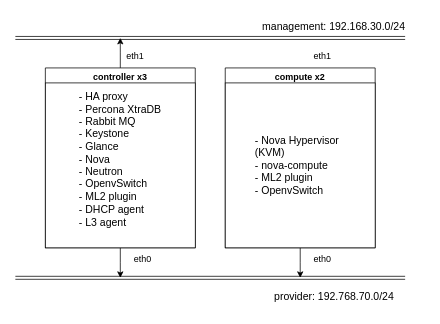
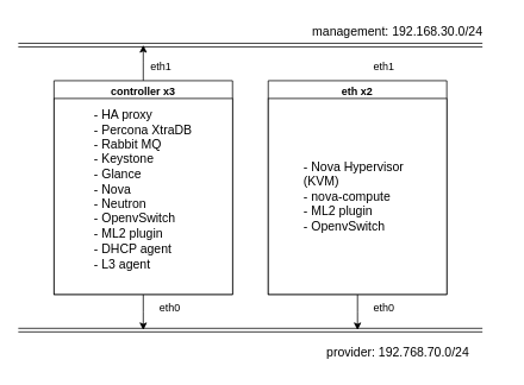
  <mxCell id="0" />
  <mxCell id="1" parent="0" />
  <mxCell id="2" value="" style="shape=link;html=1;rounded=0;" edge="1" parent="1"><mxGeometry width="100" relative="1" as="geometry"><mxPoint x="20" y="50" as="sourcePoint" /><mxPoint x="540" y="50" as="targetPoint" /></mxGeometry></mxCell>
  <mxCell id="3" value="" style="shape=link;html=1;rounded=0;" edge="1" parent="1"><mxGeometry width="100" relative="1" as="geometry"><mxPoint x="20" y="370" as="sourcePoint" /><mxPoint x="540" y="370" as="targetPoint" /></mxGeometry></mxCell>
  <mxCell id="4" style="edgeStyle=orthogonalEdgeStyle;rounded=0;orthogonalLoop=1;jettySize=auto;html=1;" edge="1" parent="1" source="6"><mxGeometry relative="1" as="geometry"><mxPoint x="160" y="50" as="targetPoint" /></mxGeometry></mxCell>
  <mxCell id="5" style="edgeStyle=orthogonalEdgeStyle;rounded=0;orthogonalLoop=1;jettySize=auto;html=1;" edge="1" parent="1" source="6"><mxGeometry relative="1" as="geometry"><mxPoint x="160" y="370" as="targetPoint" /></mxGeometry></mxCell>
  <mxCell id="6" value="controller x3" style="swimlane;" vertex="1" parent="1"><mxGeometry x="60" y="90" width="200" height="240" as="geometry" /></mxCell>
  <mxCell id="7" value="&lt;div style=&quot;text-align: left ; font-size: 14px&quot;&gt;&lt;font style=&quot;font-size: 14px&quot;&gt;- HA proxy&lt;/font&gt;&lt;/div&gt;&lt;div style=&quot;text-align: left ; font-size: 14px&quot;&gt;&lt;span&gt;&lt;font style=&quot;font-size: 14px&quot;&gt;- Percona XtraDB&lt;/font&gt;&lt;/span&gt;&lt;/div&gt;&lt;div style=&quot;text-align: left ; font-size: 14px&quot;&gt;&lt;span&gt;&lt;font style=&quot;font-size: 14px&quot;&gt;- Rabbit MQ&lt;/font&gt;&lt;/span&gt;&lt;/div&gt;&lt;div style=&quot;text-align: left ; font-size: 14px&quot;&gt;&lt;span&gt;&lt;font style=&quot;font-size: 14px&quot;&gt;- Keystone&lt;/font&gt;&lt;/span&gt;&lt;/div&gt;&lt;div style=&quot;text-align: left ; font-size: 14px&quot;&gt;&lt;span&gt;&lt;font style=&quot;font-size: 14px&quot;&gt;- Glance&lt;/font&gt;&lt;/span&gt;&lt;/div&gt;&lt;div style=&quot;text-align: left ; font-size: 14px&quot;&gt;&lt;span&gt;&lt;font style=&quot;font-size: 14px&quot;&gt;- Nova&lt;/font&gt;&lt;/span&gt;&lt;/div&gt;&lt;div style=&quot;text-align: left ; font-size: 14px&quot;&gt;&lt;span&gt;&lt;font style=&quot;font-size: 14px&quot;&gt;- Neutron&lt;/font&gt;&lt;/span&gt;&lt;/div&gt;&lt;div style=&quot;text-align: left ; font-size: 14px&quot;&gt;&lt;span&gt;&lt;font style=&quot;font-size: 14px&quot;&gt;- OpenvSwitch&lt;/font&gt;&lt;/span&gt;&lt;/div&gt;&lt;div style=&quot;text-align: left ; font-size: 14px&quot;&gt;&lt;font style=&quot;font-size: 14px&quot;&gt;- ML2 plugin&lt;/font&gt;&lt;/div&gt;&lt;div style=&quot;text-align: left ; font-size: 14px&quot;&gt;&lt;font style=&quot;font-size: 14px&quot;&gt;- DHCP agent&lt;/font&gt;&lt;/div&gt;&lt;div style=&quot;text-align: left ; font-size: 14px&quot;&gt;&lt;font style=&quot;font-size: 14px&quot;&gt;- L3 agent&lt;/font&gt;&lt;/div&gt;&lt;div style=&quot;text-align: left ; font-size: 14px&quot;&gt;&lt;br&gt;&lt;/div&gt;" style="rounded=0;whiteSpace=wrap;html=1;" vertex="1" parent="6"><mxGeometry y="20" width="200" height="220" as="geometry" /></mxCell>
  <mxCell id="8" style="edgeStyle=orthogonalEdgeStyle;rounded=0;orthogonalLoop=1;jettySize=auto;html=1;" edge="1" parent="1" source="9"><mxGeometry relative="1" as="geometry"><mxPoint x="400" y="370" as="targetPoint" /></mxGeometry></mxCell>
- <mxCell id="9" value="compute x2" style="swimlane;" vertex="1" parent="1"><mxGeometry x="300" y="90" width="200" height="240" as="geometry" /></mxCell>
+ <mxCell id="9" value="eth x2" style="swimlane;" vertex="1" parent="1"><mxGeometry x="300" y="90" width="200" height="240" as="geometry" /></mxCell>
  <mxCell id="10" value="&lt;div style=&quot;font-size: 14px&quot;&gt;&lt;font style=&quot;font-size: 14px&quot;&gt;- Nova Hypervisor (KVM)&lt;/font&gt;&lt;/div&gt;&lt;div style=&quot;font-size: 14px&quot;&gt;&lt;span&gt;&lt;font style=&quot;font-size: 14px&quot;&gt;- nova-compute&lt;/font&gt;&lt;/span&gt;&lt;/div&gt;&lt;div style=&quot;font-size: 14px&quot;&gt;&lt;span&gt;&lt;font style=&quot;font-size: 14px&quot;&gt;- ML2 plugin&lt;/font&gt;&lt;/span&gt;&lt;/div&gt;&lt;div style=&quot;font-size: 14px&quot;&gt;&lt;font style=&quot;font-size: 14px&quot;&gt;- OpenvSwitch&lt;/font&gt;&lt;/div&gt;" style="rounded=0;whiteSpace=wrap;html=1;align=left;horizontal=1;spacing=40;" vertex="1" parent="9"><mxGeometry y="20" width="200" height="220" as="geometry" /></mxCell>
  <mxCell id="11" value="&lt;font style=&quot;font-size: 14px&quot;&gt;management: 192.168.30.0/24&lt;/font&gt;" style="text;html=1;strokeColor=none;fillColor=none;align=center;verticalAlign=middle;whiteSpace=wrap;rounded=0;" vertex="1" parent="1"><mxGeometry x="325" y="20" width="240" height="30" as="geometry" /></mxCell>
  <mxCell id="12" value="&lt;font style=&quot;font-size: 14px&quot;&gt;provider: 192.768.70.0/24&lt;/font&gt;" style="text;html=1;strokeColor=none;fillColor=none;align=center;verticalAlign=middle;whiteSpace=wrap;rounded=0;" vertex="1" parent="1"><mxGeometry x="348.75" y="380" width="192.5" height="30" as="geometry" /></mxCell>
  <mxCell id="13" value="eth1" style="text;html=1;strokeColor=none;fillColor=none;align=center;verticalAlign=middle;whiteSpace=wrap;rounded=0;" vertex="1" parent="1"><mxGeometry x="150" y="60" width="60" height="30" as="geometry" /></mxCell>
  <mxCell id="14" value="eth1" style="text;html=1;strokeColor=none;fillColor=none;align=center;verticalAlign=middle;whiteSpace=wrap;rounded=0;" vertex="1" parent="1"><mxGeometry x="400" y="60" width="60" height="30" as="geometry" /></mxCell>
  <mxCell id="15" value="eth0" style="text;html=1;strokeColor=none;fillColor=none;align=center;verticalAlign=middle;whiteSpace=wrap;rounded=0;" vertex="1" parent="1"><mxGeometry x="160" y="330" width="60" height="30" as="geometry" /></mxCell>
  <mxCell id="16" value="eth0" style="text;html=1;strokeColor=none;fillColor=none;align=center;verticalAlign=middle;whiteSpace=wrap;rounded=0;" vertex="1" parent="1"><mxGeometry x="400" y="330" width="60" height="30" as="geometry" /></mxCell>
